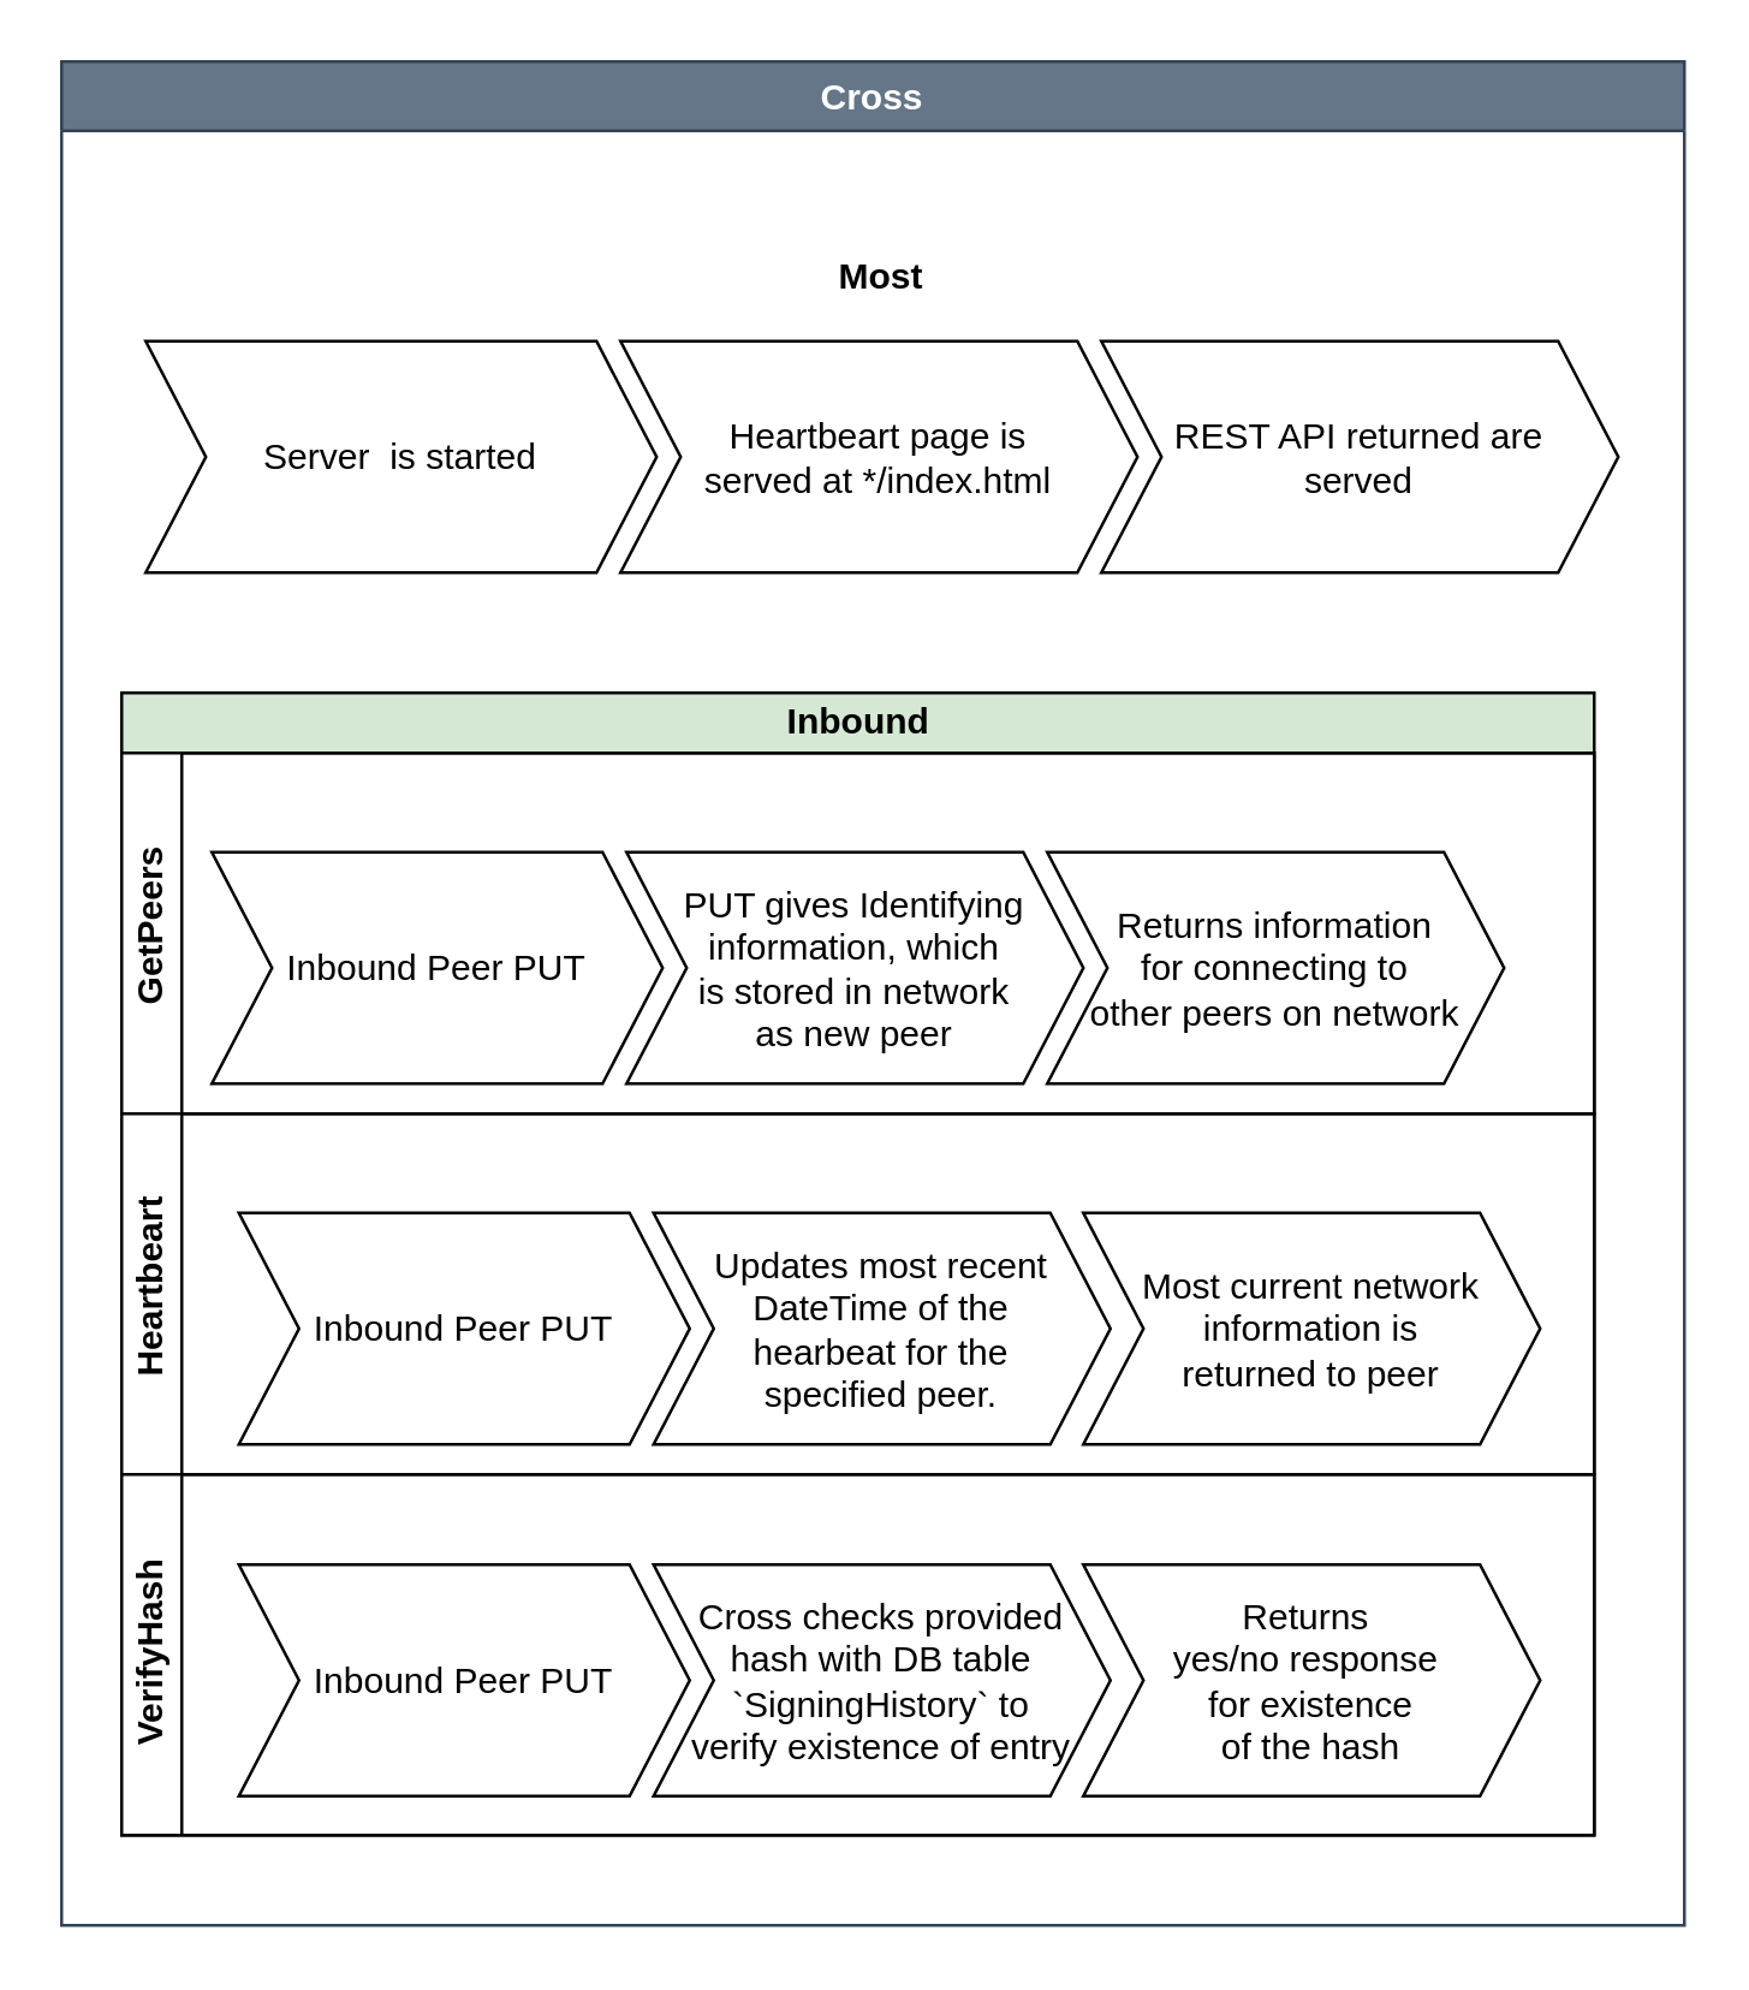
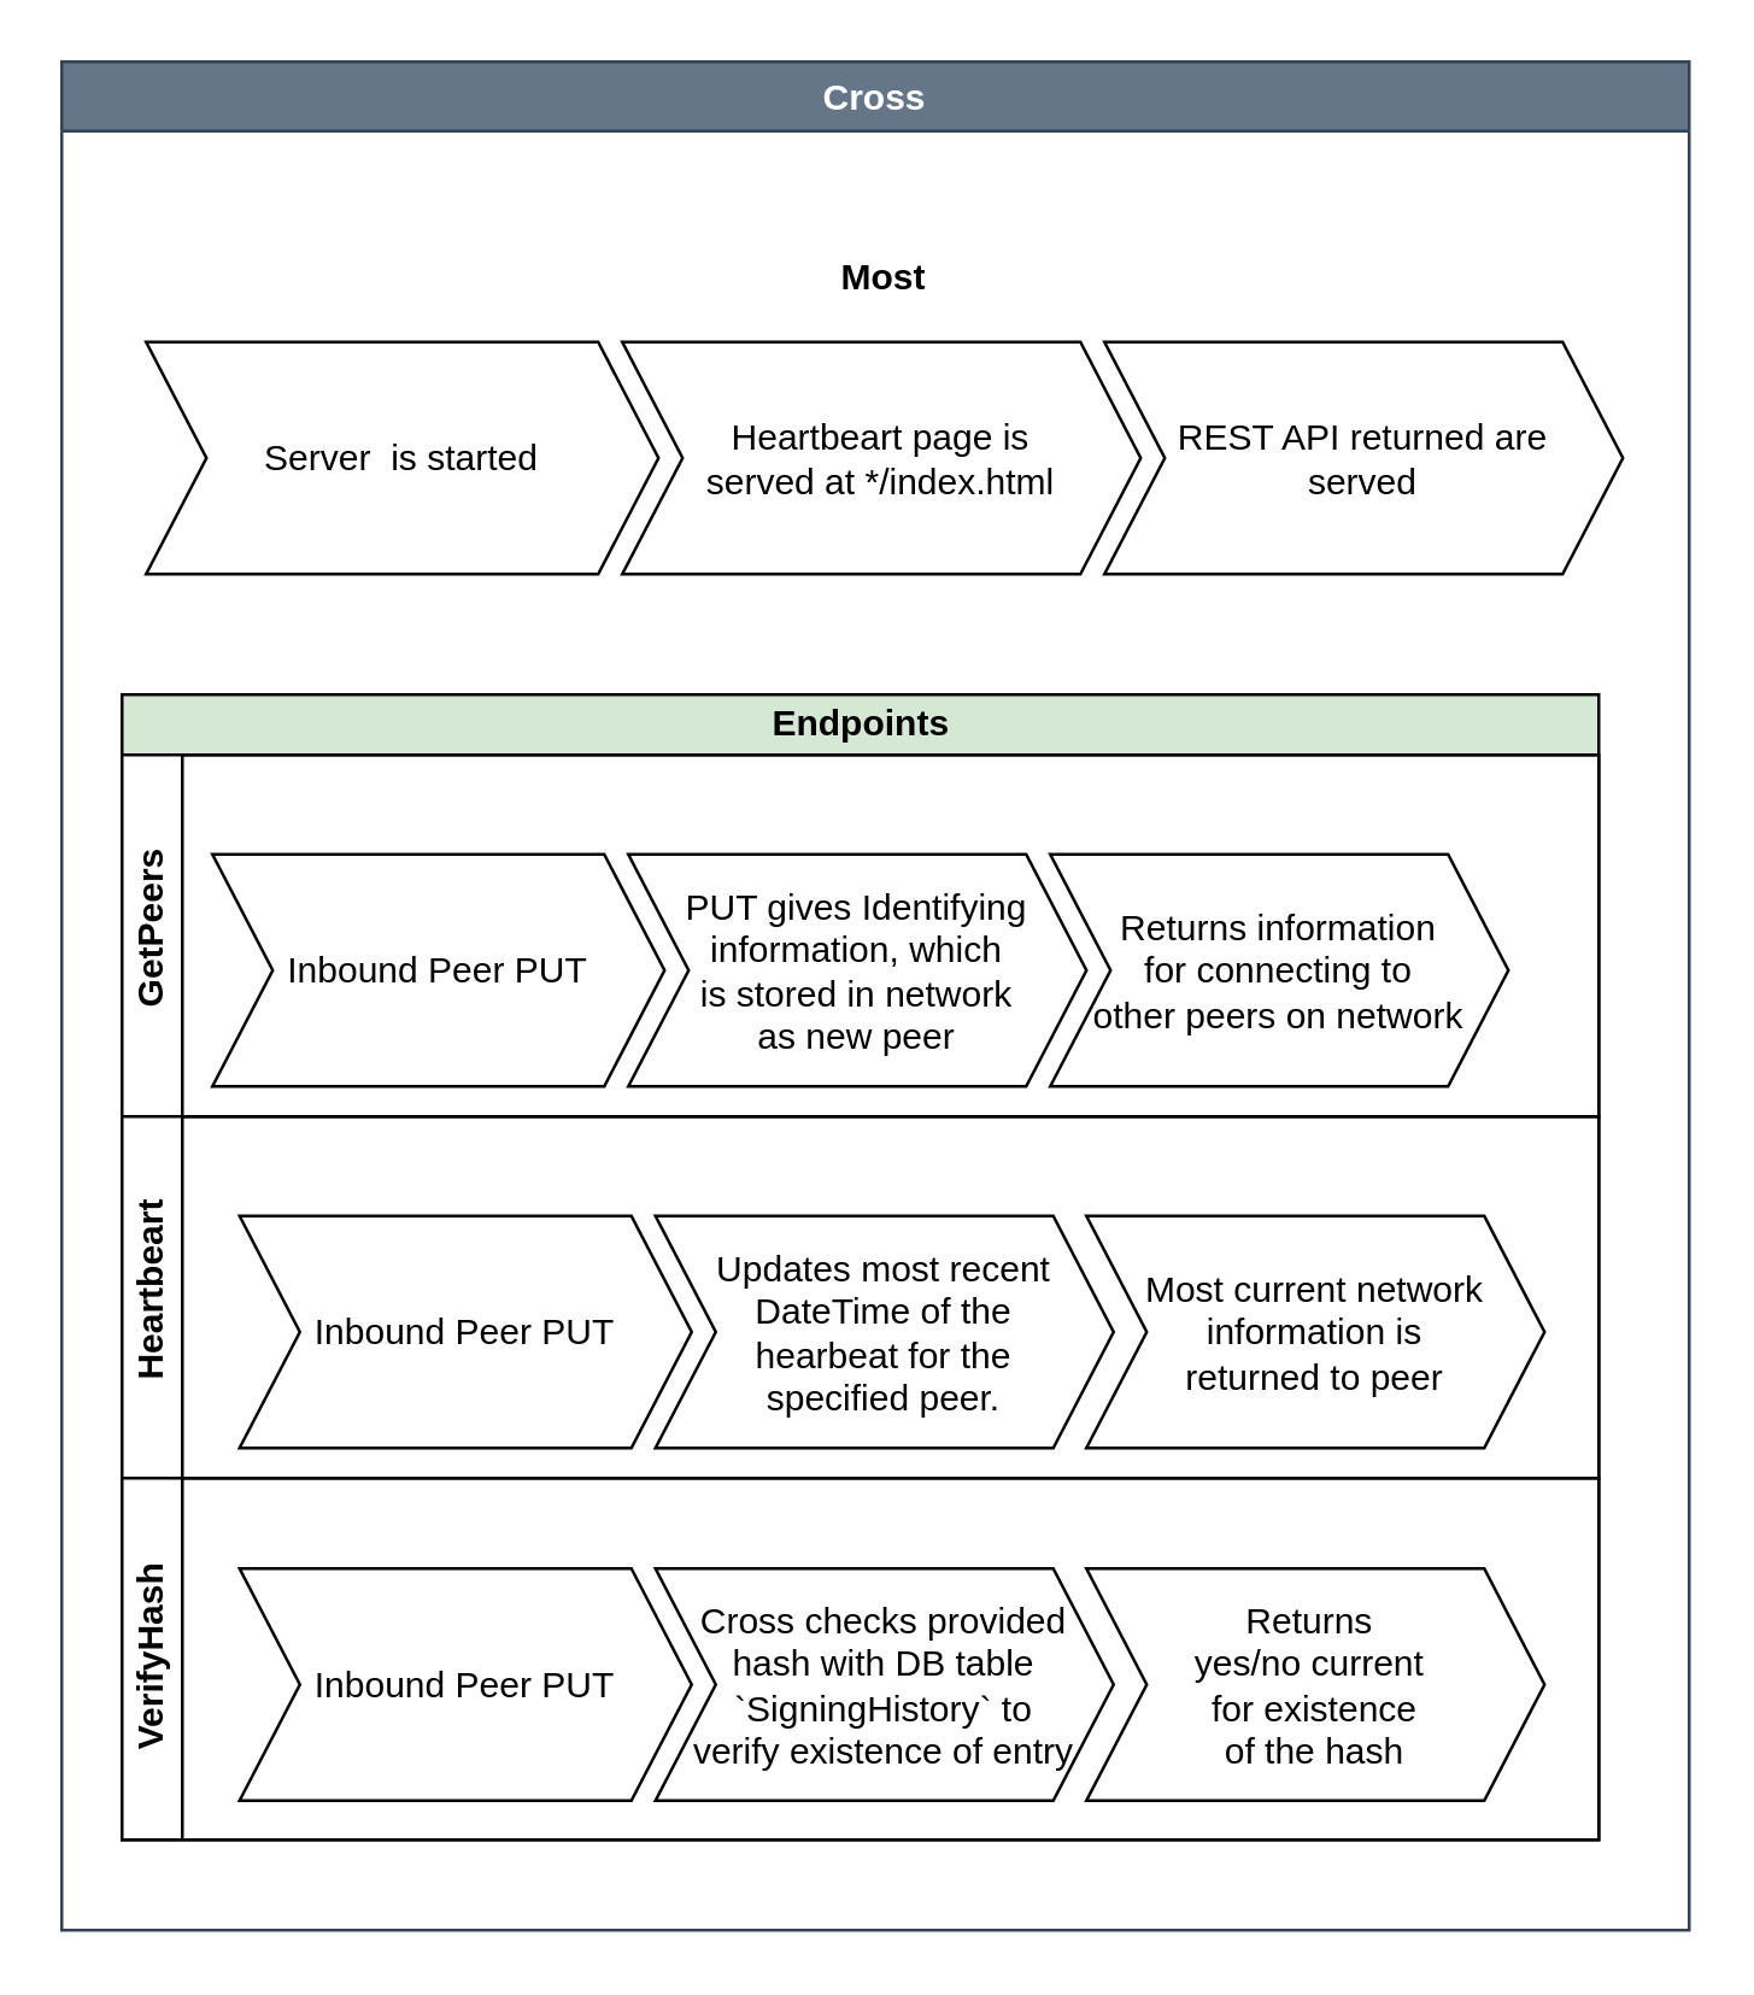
  <mxCell id="0" />
  <mxCell id="1" parent="0" />
  <mxCell id="2" value="Cross" style="swimlane;fillColor=#647687;strokeColor=#314354;labelBackgroundColor=none;startSize=23;fontColor=#ffffff;swimlaneFillColor=default;" vertex="1" parent="1"><mxGeometry x="20" y="20" width="540" height="620" as="geometry" /></mxCell>
- <mxCell id="3" value="Inbound" style="swimlane;childLayout=stackLayout;resizeParent=1;resizeParentMax=0;horizontal=1;startSize=20;horizontalStack=0;html=1;fillColor=#d5e8d4;strokeColor=#000000;" vertex="1" parent="2"><mxGeometry x="20" y="210" width="490" height="380" as="geometry" /></mxCell>
+ <mxCell id="3" value="Endpoints" style="swimlane;childLayout=stackLayout;resizeParent=1;resizeParentMax=0;horizontal=1;startSize=20;horizontalStack=0;html=1;fillColor=#d5e8d4;strokeColor=#000000;" vertex="1" parent="2"><mxGeometry x="20" y="210" width="490" height="380" as="geometry" /></mxCell>
  <mxCell id="4" value="&amp;nbsp;GetPeers" style="swimlane;startSize=20;horizontal=0;html=1;" vertex="1" parent="3"><mxGeometry y="20" width="490" height="120" as="geometry" /></mxCell>
  <mxCell id="5" value="" style="swimlane;childLayout=stackLayout;horizontal=1;fillColor=none;horizontalStack=1;resizeParent=1;resizeParentMax=0;resizeLast=0;collapsible=0;strokeColor=none;stackBorder=10;stackSpacing=-12;resizable=1;align=center;points=[];whiteSpace=wrap;html=1;" vertex="1" parent="4"><mxGeometry x="20" width="450" height="120" as="geometry" /></mxCell>
  <mxCell id="6" value="&lt;div&gt;Inbound Peer PUT&lt;/div&gt;" style="shape=step;perimeter=stepPerimeter;fixedSize=1;points=[];whiteSpace=wrap;html=1;" vertex="1" parent="5"><mxGeometry x="10" y="33" width="150" height="77" as="geometry" /></mxCell>
  <mxCell id="7" value="&lt;div&gt;PUT gives Identifying&lt;/div&gt;&lt;div&gt;information, which&lt;/div&gt;&lt;div&gt;is stored in network&lt;/div&gt;&lt;div&gt;as new peer&lt;/div&gt;" style="shape=step;perimeter=stepPerimeter;fixedSize=1;points=[];whiteSpace=wrap;html=1;" vertex="1" parent="5"><mxGeometry x="148" y="33" width="152" height="77" as="geometry" /></mxCell>
  <mxCell id="8" value="&lt;div&gt;Returns information&lt;/div&gt;&lt;div&gt;for connecting to&lt;/div&gt;&lt;div&gt;other peers on network&lt;br&gt;&lt;/div&gt;" style="shape=step;perimeter=stepPerimeter;fixedSize=1;points=[];whiteSpace=wrap;html=1;" vertex="1" parent="5"><mxGeometry x="288" y="33" width="152" height="77" as="geometry" /></mxCell>
  <mxCell id="9" value="&amp;nbsp;Heartbeart" style="swimlane;startSize=20;horizontal=0;html=1;" vertex="1" parent="3"><mxGeometry y="140" width="490" height="120" as="geometry" /></mxCell>
  <mxCell id="10" value="" style="swimlane;childLayout=stackLayout;horizontal=1;fillColor=none;horizontalStack=1;resizeParent=1;resizeParentMax=0;resizeLast=0;collapsible=0;strokeColor=none;stackBorder=10;stackSpacing=-12;resizable=1;align=center;points=[];whiteSpace=wrap;html=1;" vertex="1" parent="9"><mxGeometry x="29" width="310" height="120" as="geometry" /></mxCell>
  <mxCell id="11" value="Inbound Peer PUT" style="shape=step;perimeter=stepPerimeter;fixedSize=1;points=[];whiteSpace=wrap;html=1;" vertex="1" parent="10"><mxGeometry x="10" y="33" width="150" height="77" as="geometry" /></mxCell>
  <mxCell id="12" value="&lt;div&gt;Updates most recent&lt;/div&gt;&lt;div&gt;DateTime of the&lt;/div&gt;&lt;div&gt;hearbeat for the &lt;br&gt;&lt;/div&gt;&lt;div&gt;specified peer.&lt;br&gt;&lt;/div&gt;" style="shape=step;perimeter=stepPerimeter;fixedSize=1;points=[];whiteSpace=wrap;html=1;" vertex="1" parent="10"><mxGeometry x="148" y="33" width="152" height="77" as="geometry" /></mxCell>
  <mxCell id="13" value="&lt;div&gt;Most current network&lt;/div&gt;&lt;div&gt;information is &lt;br&gt;&lt;/div&gt;&lt;div&gt;returned to peer&lt;/div&gt;" style="shape=step;perimeter=stepPerimeter;fixedSize=1;points=[];whiteSpace=wrap;html=1;" vertex="1" parent="9"><mxGeometry x="320" y="33" width="152" height="77" as="geometry" /></mxCell>
  <mxCell id="14" value="&lt;div&gt;VerifyHash&lt;/div&gt;" style="swimlane;startSize=20;horizontal=0;html=1;" vertex="1" parent="3"><mxGeometry y="260" width="490" height="120" as="geometry" /></mxCell>
  <mxCell id="15" value="Inbound Peer PUT" style="shape=step;perimeter=stepPerimeter;fixedSize=1;points=[];whiteSpace=wrap;html=1;" vertex="1" parent="14"><mxGeometry x="39" y="30" width="150" height="77" as="geometry" /></mxCell>
  <mxCell id="16" value="&lt;div&gt;&lt;br&gt;&lt;/div&gt;&lt;div&gt;Cross checks provided&lt;/div&gt;&lt;div&gt;hash with DB table&lt;/div&gt;&lt;div&gt;`SigningHistory` to&lt;/div&gt;&lt;div&gt;verify existence of entry&lt;/div&gt;&lt;div&gt;&lt;br&gt;&lt;/div&gt;" style="shape=step;perimeter=stepPerimeter;fixedSize=1;points=[];whiteSpace=wrap;html=1;" vertex="1" parent="14"><mxGeometry x="177" y="30" width="152" height="77" as="geometry" /></mxCell>
- <mxCell id="17" value="&lt;div&gt;Returns&amp;nbsp;&lt;/div&gt;&lt;div&gt;yes/no response&amp;nbsp;&lt;/div&gt;&lt;div&gt;for existence&lt;/div&gt;&lt;div&gt;of the hash&lt;/div&gt;" style="shape=step;perimeter=stepPerimeter;fixedSize=1;points=[];whiteSpace=wrap;html=1;" vertex="1" parent="14"><mxGeometry x="320" y="30" width="152" height="77" as="geometry" /></mxCell>
+ <mxCell id="17" value="&lt;div&gt;Returns&amp;nbsp;&lt;/div&gt;&lt;div&gt;yes/no current&amp;nbsp;&lt;/div&gt;&lt;div&gt;for existence&lt;/div&gt;&lt;div&gt;of the hash&lt;/div&gt;" style="shape=step;perimeter=stepPerimeter;fixedSize=1;points=[];whiteSpace=wrap;html=1;" vertex="1" parent="14"><mxGeometry x="320" y="30" width="152" height="77" as="geometry" /></mxCell>
  <mxCell id="18" value="Most" style="swimlane;childLayout=stackLayout;horizontal=1;fillColor=none;horizontalStack=1;resizeParent=1;resizeParentMax=0;resizeLast=0;collapsible=0;strokeColor=none;stackBorder=10;stackSpacing=-12;resizable=1;align=center;points=[];whiteSpace=wrap;html=1;startSize=23;" vertex="1" parent="2"><mxGeometry x="18" y="60" width="510" height="120" as="geometry" /></mxCell>
  <mxCell id="19" value="Server&amp;nbsp; is started" style="shape=step;perimeter=stepPerimeter;fixedSize=1;points=[];whiteSpace=wrap;html=1;" vertex="1" parent="18"><mxGeometry x="10" y="33" width="170" height="77" as="geometry" /></mxCell>
  <mxCell id="20" value="&lt;div&gt;Heartbeart page is&lt;/div&gt;&lt;div&gt;served at */index.html&lt;br&gt; &lt;/div&gt;" style="shape=step;perimeter=stepPerimeter;fixedSize=1;points=[];whiteSpace=wrap;html=1;" vertex="1" parent="18"><mxGeometry x="168" y="33" width="172" height="77" as="geometry" /></mxCell>
  <mxCell id="21" value="&lt;div&gt;REST API returned are&lt;/div&gt;&lt;div&gt;served&lt;br&gt;&lt;/div&gt;" style="shape=step;perimeter=stepPerimeter;fixedSize=1;points=[];whiteSpace=wrap;html=1;" vertex="1" parent="18"><mxGeometry x="328" y="33" width="172" height="77" as="geometry" /></mxCell>
